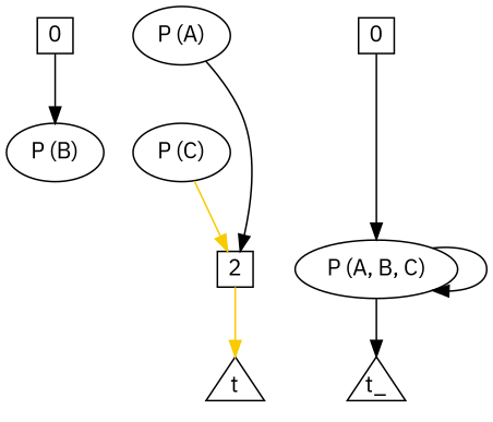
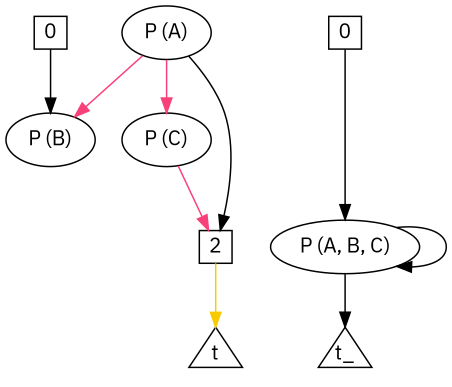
  digraph {
    fontname="IBM Plex Sans"
    node [fixedsize=true fontname="IBM Plex Sans"]
    edge [fontname="IBM Plex Sans"]
    n1 [label=0 shape=square width=0.3]
    n2 [label=0 shape=square width=0.3]
    t [shape=triangle width=0.5]
    t_ [shape=triangle width=0.5]
    n5 [label="P (B)" fixedsize=""]
    n6 [label="P (A, B, C)" fixedsize=""]
    n7 [label="P (C)" fixedsize=""]
    n8 [label=2 shape=square width=0.3]
    n9 [label="P (A)" fixedsize=""]
    subgraph sub_1 {
      rank=same
      n1
      n2
    }
    subgraph sub_2 {
      rank=same
      t
      t_
    }
    n1 -> n5
    n2 -> n6
    n6 -> t_
    n6 -> n6
-   n7 -> n8 [color="#f8ca00"]
+   n7 -> n8 [color="#f94179"]
    n8 -> t [color="#f8ca00"]
+   n9 -> n5 [color="#f94179"]
+   n9 -> n7 [color="#f94179"]
    n9 -> n8
  }
